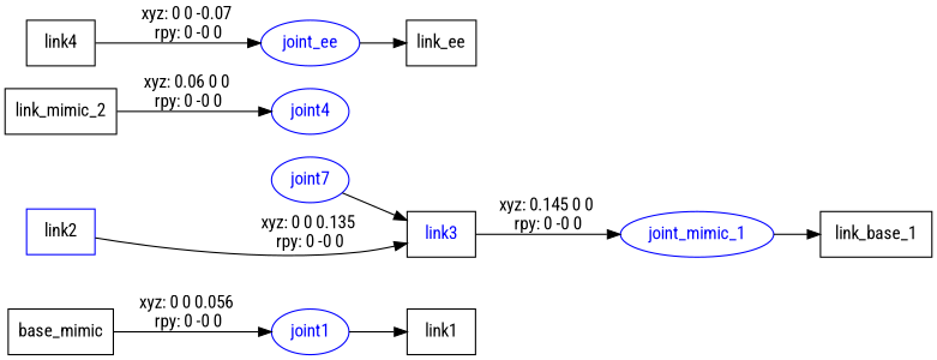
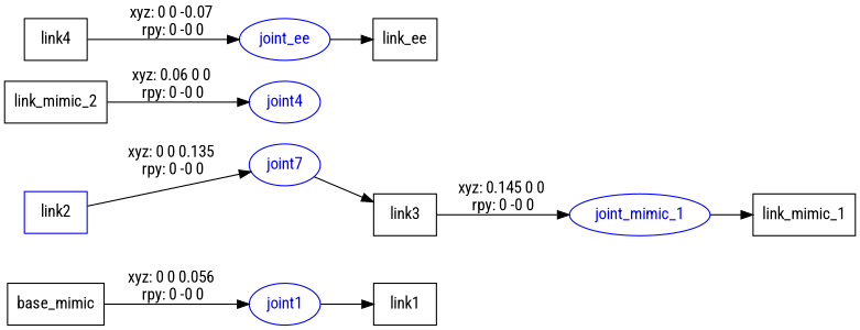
  digraph {
    fontname="Roboto Condensed"
    rankdir=LR
    node [fontname="Roboto Condensed" shape=box]
    edge [fontname="Roboto Condensed"]
    n1 [label=base_mimic]
    joint1 [color=blue fontcolor=blue shape=ellipse]
    n3 [label=link1]
    n4 [color=blue label=link2]
    n5 [color=blue fontcolor=blue label=joint7 shape=ellipse]
-   n6 [label=link3 fontcolor=blue]
+   n6 [label=link3]
    joint_mimic_1 [color=blue fontcolor=blue shape=ellipse]
-   n8 [label=link_base_1]
+   n8 [label=link_mimic_1]
    n9 [label=link_mimic_2]
    joint4 [color=blue fontcolor=blue shape=ellipse]
    n11 [label=link4]
    joint_ee [color=blue fontcolor=blue shape=ellipse]
    n13 [label=link_ee]
    n1 -> joint1 [label="xyz: 0 0 0.056 \nrpy: 0 -0 0"]
    joint1 -> n3
-   n4 -> n6 [label="xyz: 0 0 0.135 \nrpy: 0 -0 0"]
+   n4 -> n5 [label="xyz: 0 0 0.135 \nrpy: 0 -0 0"]
    n5 -> n6
    n6 -> joint_mimic_1 [label="xyz: 0.145 0 0 \nrpy: 0 -0 0"]
    joint_mimic_1 -> n8
    n9 -> joint4 [label="xyz: 0.06 0 0 \nrpy: 0 -0 0"]
    n11 -> joint_ee [label="xyz: 0 0 -0.07 \nrpy: 0 -0 0"]
    joint_ee -> n13
  }
